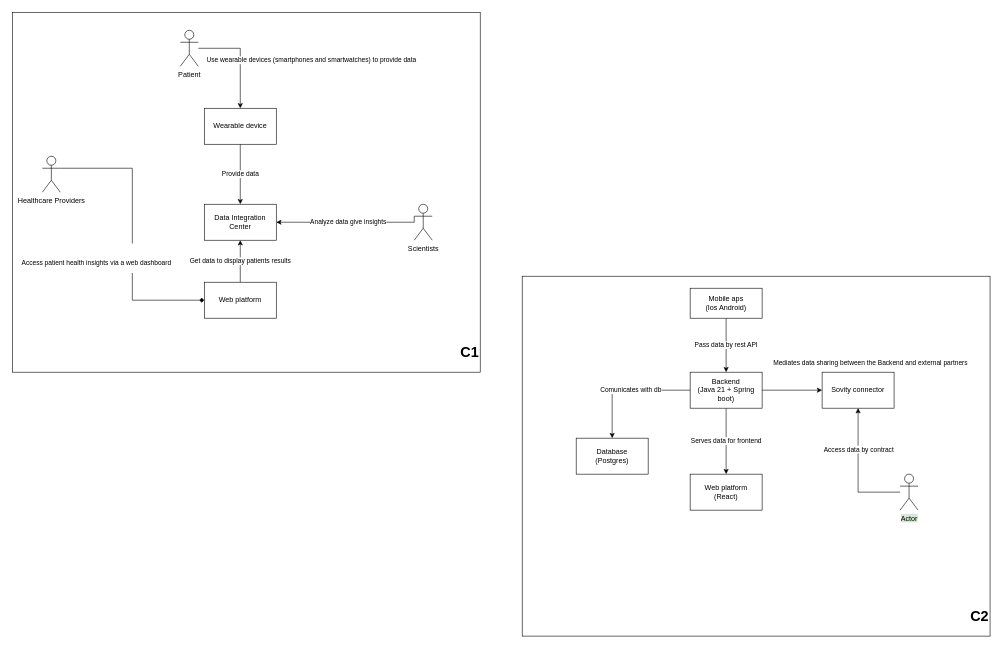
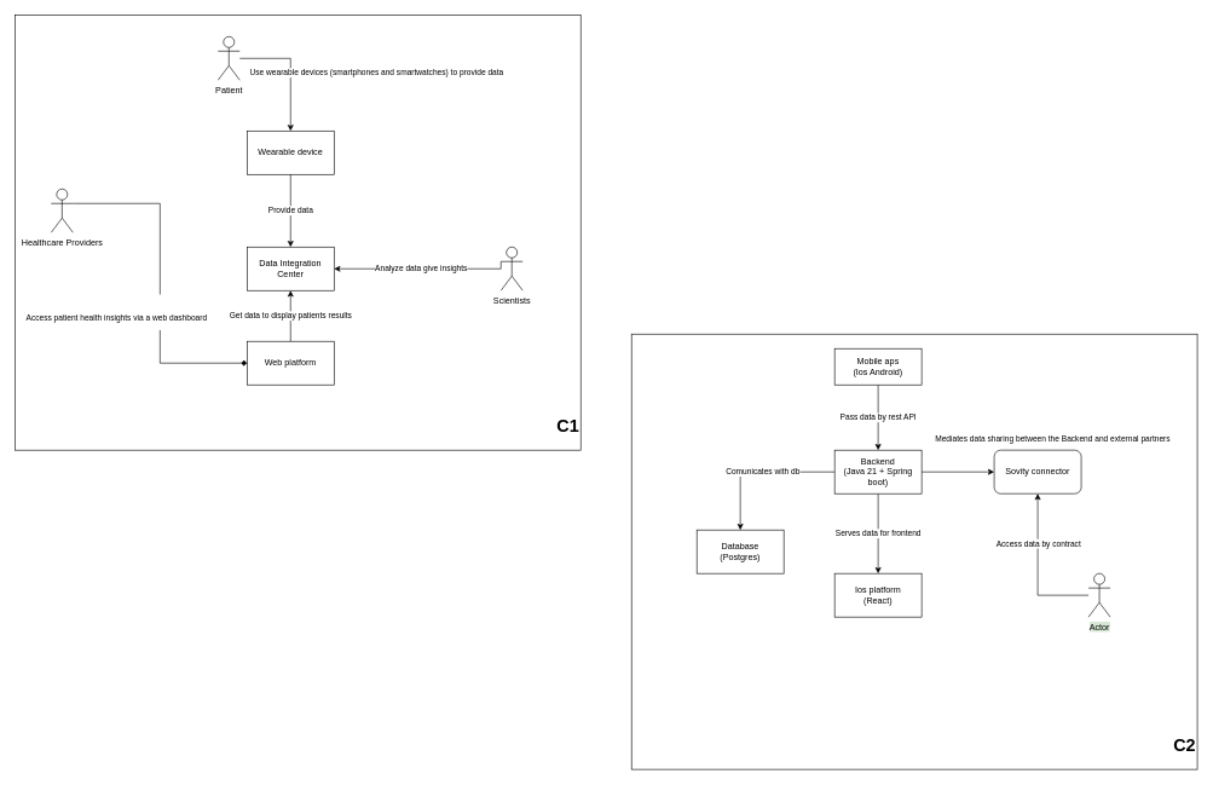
  <mxCell id="0" />
  <mxCell id="1" parent="0" />
  <mxCell id="2" value="&lt;blockquote style=&quot;margin: 0 0 0 40px; border: none; padding: 0px;&quot;&gt;&lt;blockquote style=&quot;margin: 0 0 0 40px; border: none; padding: 0px;&quot;&gt;&lt;h1&gt;C2&lt;/h1&gt;&lt;/blockquote&gt;&lt;/blockquote&gt;&lt;blockquote style=&quot;margin: 0 0 0 40px; border: none; padding: 0px;&quot;&gt;&lt;h1&gt;&lt;/h1&gt;&lt;/blockquote&gt;&lt;h1&gt;&lt;/h1&gt;" style="rounded=0;whiteSpace=wrap;html=1;align=right;verticalAlign=bottom;" vertex="1" parent="1"><mxGeometry x="870" y="460" width="780" height="600" as="geometry" /></mxCell>
  <mxCell id="3" style="edgeStyle=orthogonalEdgeStyle;rounded=0;orthogonalLoop=1;jettySize=auto;html=1;exitX=1;exitY=0.5;exitDx=0;exitDy=0;entryX=0;entryY=0.5;entryDx=0;entryDy=0;" edge="1" parent="1" source="7" target="23"><mxGeometry relative="1" as="geometry" /></mxCell>
  <mxCell id="4" style="edgeStyle=orthogonalEdgeStyle;rounded=0;orthogonalLoop=1;jettySize=auto;html=1;exitX=0;exitY=0.5;exitDx=0;exitDy=0;entryX=0.5;entryY=0;entryDx=0;entryDy=0;" edge="1" parent="1" source="7" target="22"><mxGeometry relative="1" as="geometry" /></mxCell>
  <mxCell id="5" value="Comunicates with db" style="edgeLabel;html=1;align=center;verticalAlign=middle;resizable=0;points=[];" vertex="1" connectable="0" parent="4"><mxGeometry x="-0.048" y="-1" relative="1" as="geometry"><mxPoint as="offset" /></mxGeometry></mxCell>
  <mxCell id="6" value="Serves data for frontend" style="edgeStyle=orthogonalEdgeStyle;rounded=0;orthogonalLoop=1;jettySize=auto;html=1;exitX=0.5;exitY=1;exitDx=0;exitDy=0;" edge="1" parent="1" source="7" target="21"><mxGeometry relative="1" as="geometry" /></mxCell>
  <mxCell id="7" value="Backend&lt;br&gt;(Java 21 + Spring boot)" style="rounded=0;whiteSpace=wrap;html=1;" vertex="1" parent="1"><mxGeometry x="1150" y="620" width="120" height="60" as="geometry" /></mxCell>
  <mxCell id="8" value="" style="group;movable=0;resizable=0;rotatable=0;deletable=0;editable=0;connectable=0;" vertex="1" connectable="0" parent="1"><mxGeometry x="20" y="20" width="780" height="600" as="geometry" /></mxCell>
  <mxCell id="9" value="&lt;blockquote style=&quot;margin: 0 0 0 40px; border: none; padding: 0px;&quot;&gt;&lt;blockquote style=&quot;margin: 0 0 0 40px; border: none; padding: 0px;&quot;&gt;&lt;h1&gt;C1&lt;/h1&gt;&lt;/blockquote&gt;&lt;/blockquote&gt;&lt;blockquote style=&quot;margin: 0 0 0 40px; border: none; padding: 0px;&quot;&gt;&lt;h1&gt;&lt;/h1&gt;&lt;/blockquote&gt;&lt;h1&gt;&lt;/h1&gt;" style="rounded=0;whiteSpace=wrap;html=1;align=right;verticalAlign=bottom;labelBackgroundColor=default;movable=0;resizable=0;rotatable=0;deletable=0;editable=0;connectable=0;" vertex="1" parent="8"><mxGeometry width="780" height="600" as="geometry" /></mxCell>
  <mxCell id="10" value="Patient" style="shape=umlActor;verticalLabelPosition=bottom;verticalAlign=top;html=1;outlineConnect=0;" vertex="1" parent="8"><mxGeometry x="280" y="30" width="30" height="60" as="geometry" /></mxCell>
  <mxCell id="11" value="Healthcare Providers" style="shape=umlActor;verticalLabelPosition=bottom;verticalAlign=top;html=1;outlineConnect=0;" vertex="1" parent="8"><mxGeometry x="50" y="240" width="30" height="60" as="geometry" /></mxCell>
  <mxCell id="12" value="Scientists" style="shape=umlActor;verticalLabelPosition=bottom;verticalAlign=top;html=1;outlineConnect=0;" vertex="1" parent="8"><mxGeometry x="670" y="320" width="30" height="60" as="geometry" /></mxCell>
  <mxCell id="13" value="Wearable device" style="rounded=0;whiteSpace=wrap;html=1;" vertex="1" parent="8"><mxGeometry x="320" y="160" width="120" height="60" as="geometry" /></mxCell>
  <mxCell id="14" value="&lt;p style=&quot;margin: 0px; font-variant-numeric: normal; font-variant-east-asian: normal; font-variant-alternates: normal; font-size-adjust: none; font-kerning: auto; font-optical-sizing: auto; font-feature-settings: normal; font-variation-settings: normal; font-variant-position: normal; font-variant-emoji: normal; font-stretch: normal; font-size: 14px; line-height: normal; font-family: &amp;quot;.AppleSystemUIFont&amp;quot;; color: rgb(14, 14, 14); text-align: start;&quot; class=&quot;p1&quot;&gt;&lt;/p&gt;Use wearable devices (smartphones and smartwatches) to provide data&amp;nbsp;" style="edgeStyle=orthogonalEdgeStyle;rounded=0;orthogonalLoop=1;jettySize=auto;html=1;" edge="1" parent="8" source="10" target="13"><mxGeometry x="0.059" y="120" relative="1" as="geometry"><mxPoint as="offset" /></mxGeometry></mxCell>
  <mxCell id="15" value="Data Integration Center" style="rounded=0;whiteSpace=wrap;html=1;" vertex="1" parent="8"><mxGeometry x="320" y="320" width="120" height="60" as="geometry" /></mxCell>
  <mxCell id="16" value="Analyze data give insights" style="edgeStyle=orthogonalEdgeStyle;rounded=0;orthogonalLoop=1;jettySize=auto;html=1;exitX=0;exitY=0.333;exitDx=0;exitDy=0;exitPerimeter=0;entryX=1;entryY=0.5;entryDx=0;entryDy=0;" edge="1" parent="8" source="12" target="15"><mxGeometry relative="1" as="geometry"><Array as="points"><mxPoint x="670" y="350" /></Array></mxGeometry></mxCell>
  <mxCell id="17" value="Provide data" style="edgeStyle=orthogonalEdgeStyle;rounded=0;orthogonalLoop=1;jettySize=auto;html=1;exitX=0.5;exitY=1;exitDx=0;exitDy=0;entryX=0.5;entryY=0;entryDx=0;entryDy=0;" edge="1" parent="8" source="13" target="15"><mxGeometry relative="1" as="geometry" /></mxCell>
  <mxCell id="18" value="Get data to display patients results" style="edgeStyle=orthogonalEdgeStyle;rounded=0;orthogonalLoop=1;jettySize=auto;html=1;exitX=0.5;exitY=0;exitDx=0;exitDy=0;" edge="1" parent="8" source="19" target="15"><mxGeometry relative="1" as="geometry" /></mxCell>
  <mxCell id="19" value="Web platform" style="rounded=0;whiteSpace=wrap;html=1;" vertex="1" parent="8"><mxGeometry x="320" y="450" width="120" height="60" as="geometry" /></mxCell>
  <mxCell id="20" value="&lt;br&gt;&lt;p class=&quot;p1&quot;&gt;Access patient health insights via a web dashboard&lt;/p&gt;" style="edgeStyle=orthogonalEdgeStyle;rounded=0;orthogonalLoop=1;jettySize=auto;html=1;exitX=1;exitY=0.333;exitDx=0;exitDy=0;exitPerimeter=0;entryX=0;entryY=0.5;entryDx=0;entryDy=0;endArrow=diamond;" edge="1" parent="8" source="11" target="19"><mxGeometry x="0.174" y="-60" relative="1" as="geometry"><mxPoint as="offset" /></mxGeometry></mxCell>
- <mxCell id="21" value="Web platform&lt;br&gt;(React)" style="rounded=0;whiteSpace=wrap;html=1;" vertex="1" parent="1"><mxGeometry x="1150" y="790" width="120" height="60" as="geometry" /></mxCell>
+ <mxCell id="21" value="Ios platform&lt;br&gt;(React)" style="rounded=0;whiteSpace=wrap;html=1;" vertex="1" parent="1"><mxGeometry x="1150" y="790" width="120" height="60" as="geometry" /></mxCell>
  <mxCell id="22" value="Database&lt;br&gt;(Postgres)" style="rounded=0;whiteSpace=wrap;html=1;" vertex="1" parent="1"><mxGeometry x="960" y="730" width="120" height="60" as="geometry" /></mxCell>
- <mxCell id="23" value="Sovity connector" style="rounded=0;whiteSpace=wrap;html=1;" vertex="1" parent="1"><mxGeometry x="1370" y="620" width="120" height="60" as="geometry" /></mxCell>
+ <mxCell id="23" value="Sovity connector" style="whiteSpace=wrap;html=1;rounded=1;" vertex="1" parent="1"><mxGeometry x="1370" y="620" width="120" height="60" as="geometry" /></mxCell>
  <mxCell id="24" value="Pass data by rest API" style="edgeStyle=orthogonalEdgeStyle;rounded=0;orthogonalLoop=1;jettySize=auto;html=1;" edge="1" parent="1" source="25" target="7"><mxGeometry relative="1" as="geometry" /></mxCell>
  <mxCell id="25" value="Mobile aps&lt;br&gt;(Ios Android)" style="rounded=0;whiteSpace=wrap;html=1;" vertex="1" parent="1"><mxGeometry x="1150" y="480" width="120" height="50" as="geometry" /></mxCell>
  <mxCell id="26" style="edgeStyle=orthogonalEdgeStyle;rounded=0;orthogonalLoop=1;jettySize=auto;html=1;" edge="1" parent="1" source="28" target="23"><mxGeometry relative="1" as="geometry" /></mxCell>
  <mxCell id="27" value="Access data by contract" style="edgeLabel;html=1;align=center;verticalAlign=middle;resizable=0;points=[];" vertex="1" connectable="0" parent="26"><mxGeometry x="-0.123" y="1" relative="1" as="geometry"><mxPoint x="1" y="-50" as="offset" /></mxGeometry></mxCell>
  <mxCell id="28" value="Actor" style="shape=umlActor;verticalLabelPosition=bottom;verticalAlign=top;html=1;outlineConnect=0;labelBackgroundColor=#D5E8D4;" vertex="1" parent="1"><mxGeometry x="1500" y="790" width="30" height="60" as="geometry" /></mxCell>
  <mxCell id="29" value="&amp;nbsp;Mediates data sharing between the Backend and external partners" style="edgeLabel;html=1;align=center;verticalAlign=middle;resizable=0;points=[];" vertex="1" connectable="0" parent="1"><mxGeometry x="1510" y="700" as="geometry"><mxPoint x="-62" y="-96" as="offset" /></mxGeometry></mxCell>
